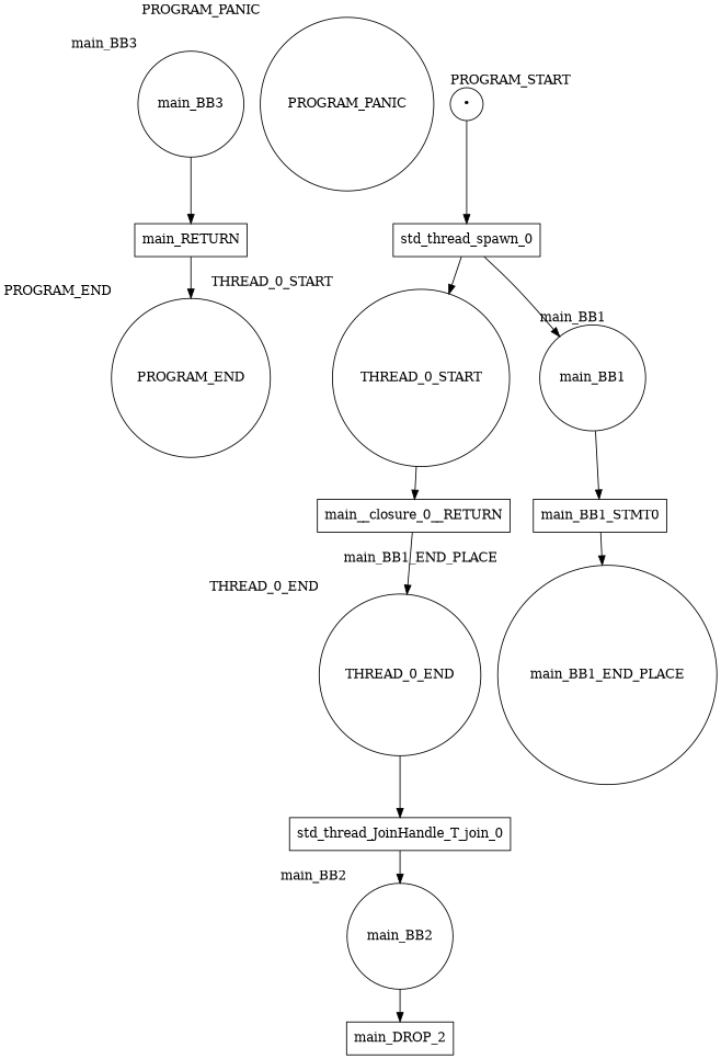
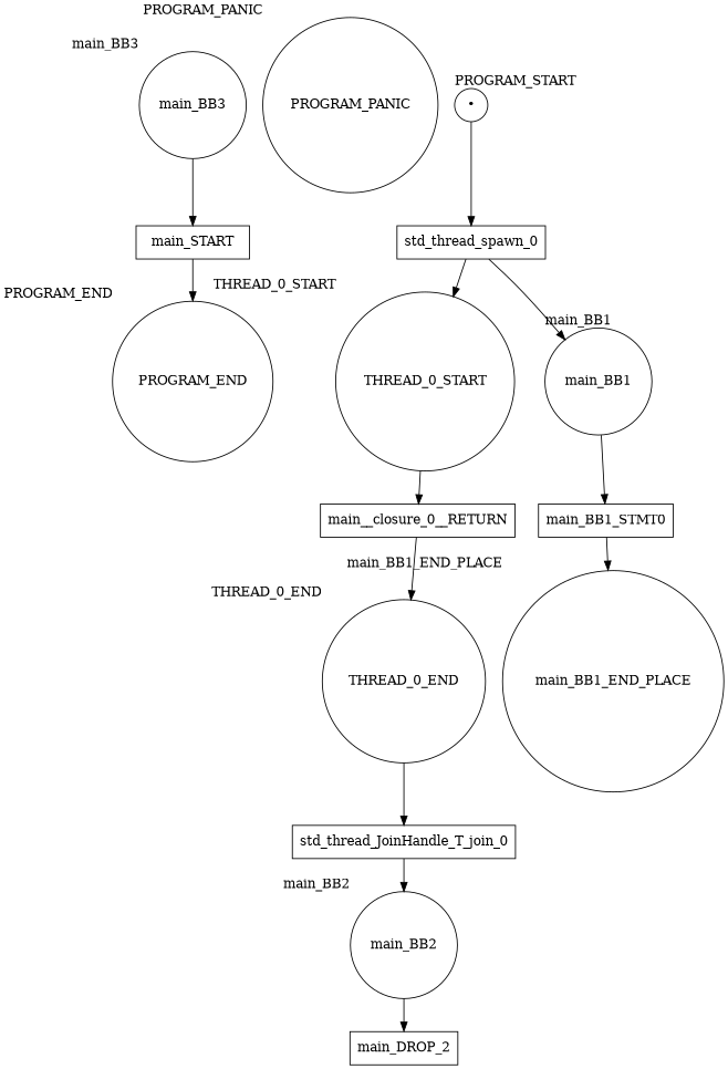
  digraph {
    node [shape=circle]
    PROGRAM_END [xlabel=PROGRAM_END]
    PROGRAM_PANIC [xlabel=PROGRAM_PANIC]
    n3 [label="•" xlabel=PROGRAM_START]
    n4 [label=std_thread_spawn_0 shape=box]
    THREAD_0_START [xlabel=THREAD_0_START]
    main_BB1 [xlabel=main_BB1]
    THREAD_0_END [xlabel=THREAD_0_END]
    n8 [label=std_thread_JoinHandle_T_join_0 shape=box]
    main_BB2 [xlabel=main_BB2]
    n10 [label=main__closure_0__RETURN shape=box]
    n11 [label=main_BB1_STMT0 shape=box]
    main_BB1_END_PLACE [xlabel=main_BB1_END_PLACE]
    n13 [label=main_DROP_2 shape=box]
    main_BB3 [xlabel=main_BB3]
-   n15 [label=main_RETURN shape=box]
+   n15 [label=main_START shape=box]
    n3 -> n4
    n4 -> THREAD_0_START
    n4 -> main_BB1
    THREAD_0_START -> n10
    main_BB1 -> n11
    THREAD_0_END -> n8
    n8 -> main_BB2
    main_BB2 -> n13
    n10 -> THREAD_0_END
    n11 -> main_BB1_END_PLACE
    main_BB3 -> n15
    n15 -> PROGRAM_END
  }
